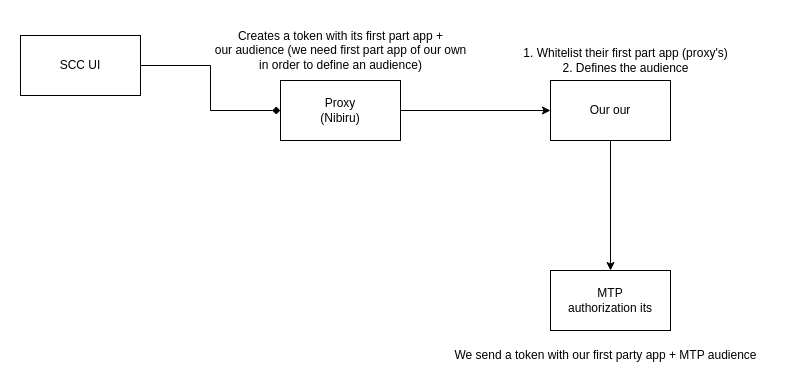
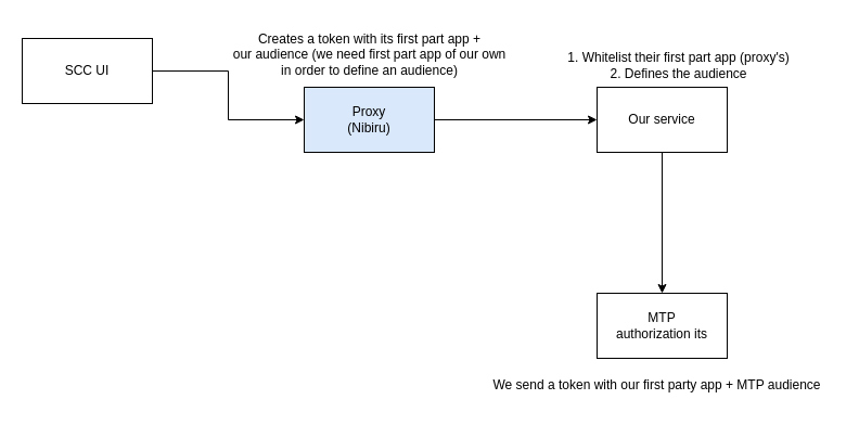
  <mxCell id="0" />
  <mxCell id="1" parent="0" />
- <mxCell id="2" style="edgeStyle=orthogonalEdgeStyle;rounded=0;orthogonalLoop=1;jettySize=auto;html=1;exitX=1;exitY=0.5;exitDx=0;exitDy=0;endArrow=diamond;" edge="1" parent="1" source="3" target="5"><mxGeometry relative="1" as="geometry" /></mxCell>
+ <mxCell id="2" style="edgeStyle=orthogonalEdgeStyle;rounded=0;orthogonalLoop=1;jettySize=auto;html=1;exitX=1;exitY=0.5;exitDx=0;exitDy=0;" edge="1" parent="1" source="3" target="5"><mxGeometry relative="1" as="geometry" /></mxCell>
  <mxCell id="3" value="SCC UI" style="rounded=0;whiteSpace=wrap;html=1;" vertex="1" parent="1"><mxGeometry x="20" y="35" width="120" height="60" as="geometry" /></mxCell>
  <mxCell id="4" style="edgeStyle=orthogonalEdgeStyle;rounded=0;orthogonalLoop=1;jettySize=auto;html=1;exitX=1;exitY=0.5;exitDx=0;exitDy=0;entryX=0;entryY=0.5;entryDx=0;entryDy=0;" edge="1" parent="1" source="5" target="7"><mxGeometry relative="1" as="geometry" /></mxCell>
- <mxCell id="5" value="Proxy&lt;div&gt;(Nibiru)&lt;/div&gt;" style="rounded=0;whiteSpace=wrap;html=1;" vertex="1" parent="1"><mxGeometry x="280" y="80" width="120" height="60" as="geometry" /></mxCell>
+ <mxCell id="5" value="Proxy&lt;div&gt;(Nibiru)&lt;/div&gt;" style="rounded=0;whiteSpace=wrap;html=1;fillColor=#dae8fc;" vertex="1" parent="1"><mxGeometry x="280" y="80" width="120" height="60" as="geometry" /></mxCell>
  <mxCell id="6" style="edgeStyle=orthogonalEdgeStyle;rounded=0;orthogonalLoop=1;jettySize=auto;html=1;exitX=0.5;exitY=1;exitDx=0;exitDy=0;" edge="1" parent="1" source="7" target="10"><mxGeometry relative="1" as="geometry" /></mxCell>
- <mxCell id="7" value="Our our" style="rounded=0;whiteSpace=wrap;html=1;" vertex="1" parent="1"><mxGeometry x="550" y="80" width="120" height="60" as="geometry" /></mxCell>
+ <mxCell id="7" value="Our service" style="rounded=0;whiteSpace=wrap;html=1;" vertex="1" parent="1"><mxGeometry x="550" y="80" width="120" height="60" as="geometry" /></mxCell>
  <mxCell id="8" value="Creates a token with its first part app +&lt;div&gt;our audience (we need first part app of our own&lt;/div&gt;&lt;div&gt;in order to define an audience)&lt;/div&gt;" style="text;html=1;align=center;verticalAlign=middle;resizable=0;points=[];autosize=1;strokeColor=none;fillColor=none;" vertex="1" parent="1"><mxGeometry x="205" y="20" width="270" height="60" as="geometry" /></mxCell>
  <mxCell id="9" value="1. Whitelist their first part app (proxy's)&lt;div&gt;2. Defines the audience&lt;/div&gt;" style="text;html=1;align=center;verticalAlign=middle;resizable=0;points=[];autosize=1;strokeColor=none;fillColor=none;" vertex="1" parent="1"><mxGeometry x="510" y="40" width="230" height="40" as="geometry" /></mxCell>
  <mxCell id="10" value="MTP&lt;div&gt;authorization its&lt;/div&gt;" style="rounded=0;whiteSpace=wrap;html=1;" vertex="1" parent="1"><mxGeometry x="550" y="270" width="120" height="60" as="geometry" /></mxCell>
  <mxCell id="11" value="We send a token with our first party app + MTP audience" style="text;html=1;align=center;verticalAlign=middle;resizable=0;points=[];autosize=1;strokeColor=none;fillColor=none;" vertex="1" parent="1"><mxGeometry x="440" y="340" width="330" height="30" as="geometry" /></mxCell>
